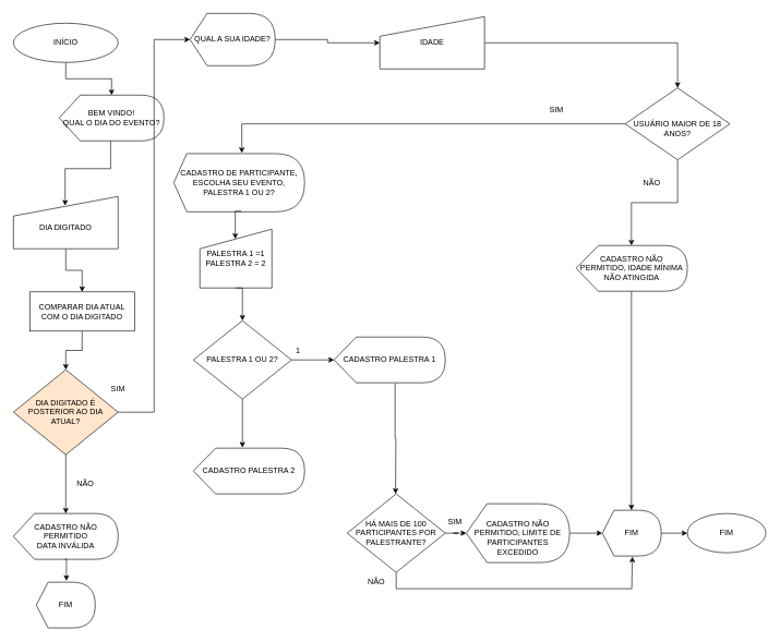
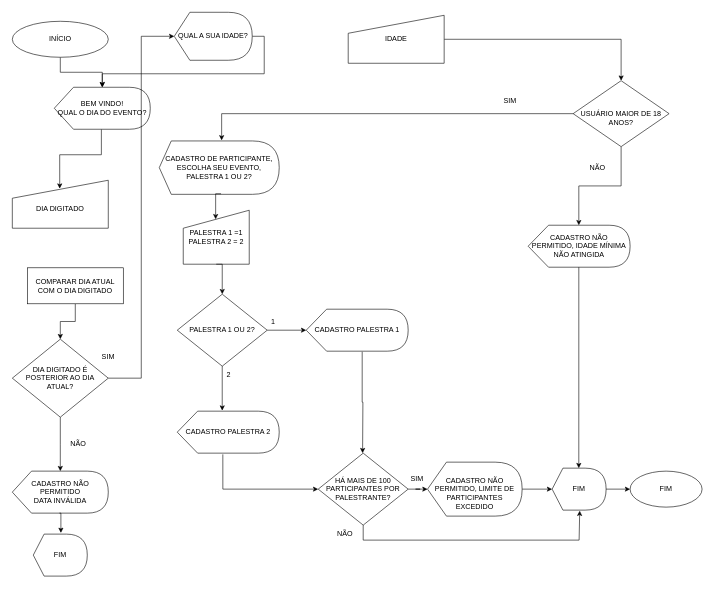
  <mxCell id="0" />
  <mxCell id="1" parent="0" />
  <mxCell id="2" style="edgeStyle=orthogonalEdgeStyle;rounded=0;orthogonalLoop=1;jettySize=auto;html=1;exitX=0.5;exitY=1;exitDx=0;exitDy=0;" parent="1" source="3" target="5" edge="1"><mxGeometry relative="1" as="geometry" /></mxCell>
  <mxCell id="3" value="INÍCIO" style="ellipse;whiteSpace=wrap;html=1;" parent="1" vertex="1"><mxGeometry x="20" y="35" width="160" height="60" as="geometry" /></mxCell>
  <mxCell id="4" style="edgeStyle=orthogonalEdgeStyle;rounded=0;orthogonalLoop=1;jettySize=auto;html=1;exitX=0;exitY=0;exitDx=78.5;exitDy=70;exitPerimeter=0;entryX=0.494;entryY=0.175;entryDx=0;entryDy=0;entryPerimeter=0;" parent="1" source="5" target="7" edge="1"><mxGeometry relative="1" as="geometry"><mxPoint x="99" y="265" as="targetPoint" /></mxGeometry></mxCell>
  <mxCell id="5" value="BEM VINDO! &lt;br&gt;QUAL O DIA DO EVENTO?" style="shape=display;whiteSpace=wrap;html=1;size=0.2;" parent="1" vertex="1"><mxGeometry x="90" y="145" width="160" height="70" as="geometry" /></mxCell>
- <mxCell id="6" value="" style="edgeStyle=orthogonalEdgeStyle;rounded=0;orthogonalLoop=1;jettySize=auto;html=1;" parent="1" source="7" target="14" edge="1"><mxGeometry relative="1" as="geometry" /></mxCell>
  <mxCell id="7" value="&lt;br&gt;DIA DIGITADO" style="shape=manualInput;whiteSpace=wrap;html=1;" parent="1" vertex="1"><mxGeometry x="20" y="300" width="160" height="80" as="geometry" /></mxCell>
  <mxCell id="8" style="edgeStyle=orthogonalEdgeStyle;rounded=0;orthogonalLoop=1;jettySize=auto;html=1;exitX=0.5;exitY=1;exitDx=0;exitDy=0;entryX=0;entryY=0;entryDx=84.5;entryDy=0;entryPerimeter=0;" parent="1" source="10" target="11" edge="1"><mxGeometry relative="1" as="geometry" /></mxCell>
  <mxCell id="9" style="edgeStyle=orthogonalEdgeStyle;rounded=0;orthogonalLoop=1;jettySize=auto;html=1;exitX=0;exitY=0.5;exitDx=0;exitDy=0;entryX=0.52;entryY=-0.011;entryDx=0;entryDy=0;entryPerimeter=0;" parent="1" source="10" target="27" edge="1"><mxGeometry relative="1" as="geometry"><mxPoint x="380" y="300" as="targetPoint" /></mxGeometry></mxCell>
  <mxCell id="10" value="&lt;br&gt;USUÁRIO MAIOR DE 18 ANOS?" style="rhombus;whiteSpace=wrap;html=1;" parent="1" vertex="1"><mxGeometry x="955" y="134" width="160" height="110" as="geometry" /></mxCell>
  <mxCell id="11" value="CADASTRO NÃO PERMITIDO, IDADE MÍNIMA NÃO ATINGIDA" style="shape=display;whiteSpace=wrap;html=1;size=0.2;" parent="1" vertex="1"><mxGeometry x="880" y="375" width="170" height="70" as="geometry" /></mxCell>
  <mxCell id="12" value="FIM" style="ellipse;whiteSpace=wrap;html=1;" parent="1" vertex="1"><mxGeometry x="1050" y="785" width="120" height="60" as="geometry" /></mxCell>
  <mxCell id="13" value="" style="edgeStyle=orthogonalEdgeStyle;rounded=0;orthogonalLoop=1;jettySize=auto;html=1;" parent="1" source="14" target="17" edge="1"><mxGeometry relative="1" as="geometry" /></mxCell>
  <mxCell id="14" value="COMPARAR DIA ATUAL COM O DIA DIGITADO" style="whiteSpace=wrap;html=1;" parent="1" vertex="1"><mxGeometry x="45" y="446" width="160" height="60" as="geometry" /></mxCell>
  <mxCell id="15" style="edgeStyle=orthogonalEdgeStyle;rounded=0;orthogonalLoop=1;jettySize=auto;html=1;exitX=0.5;exitY=1;exitDx=0;exitDy=0;" parent="1" source="17" edge="1"><mxGeometry relative="1" as="geometry"><mxPoint x="100" y="785" as="targetPoint" /></mxGeometry></mxCell>
  <mxCell id="16" style="edgeStyle=orthogonalEdgeStyle;rounded=0;orthogonalLoop=1;jettySize=auto;html=1;exitX=1;exitY=0.5;exitDx=0;exitDy=0;entryX=0;entryY=0.5;entryDx=0;entryDy=0;entryPerimeter=0;" parent="1" source="17" target="22" edge="1"><mxGeometry relative="1" as="geometry" /></mxCell>
- <mxCell id="17" value="DIA DIGITADO É POSTERIOR AO DIA ATUAL?" style="rhombus;whiteSpace=wrap;html=1;fillColor=#ffe6cc;" parent="1" vertex="1"><mxGeometry x="20" y="565" width="160" height="130" as="geometry" /></mxCell>
+ <mxCell id="17" value="DIA DIGITADO É POSTERIOR AO DIA ATUAL?" style="rhombus;whiteSpace=wrap;html=1;" parent="1" vertex="1"><mxGeometry x="20" y="565" width="160" height="130" as="geometry" /></mxCell>
  <mxCell id="18" value="SIM" style="text;html=1;strokeColor=none;fillColor=none;align=center;verticalAlign=middle;whiteSpace=wrap;rounded=0;" parent="1" vertex="1"><mxGeometry x="150" y="580" width="60" height="30" as="geometry" /></mxCell>
  <mxCell id="19" value="NÃO" style="text;html=1;strokeColor=none;fillColor=none;align=center;verticalAlign=middle;whiteSpace=wrap;rounded=0;" parent="1" vertex="1"><mxGeometry x="100" y="725" width="60" height="30" as="geometry" /></mxCell>
  <mxCell id="20" value="CADASTRO NÃO PERMITIDO&lt;br&gt;DATA INVÁLIDA" style="shape=display;whiteSpace=wrap;html=1;size=0.2;" parent="1" vertex="1"><mxGeometry x="20" y="785" width="160" height="70" as="geometry" /></mxCell>
- <mxCell id="21" style="edgeStyle=orthogonalEdgeStyle;rounded=0;orthogonalLoop=1;jettySize=auto;html=1;exitX=1;exitY=0.5;exitDx=0;exitDy=0;exitPerimeter=0;entryX=0;entryY=0.5;entryDx=0;entryDy=0;" parent="1" source="22" edge="1" target="24"><mxGeometry relative="1" as="geometry"><mxPoint x="496" y="60" as="targetPoint" /></mxGeometry></mxCell>
+ <mxCell id="21" style="edgeStyle=orthogonalEdgeStyle;rounded=0;orthogonalLoop=1;jettySize=auto;html=1;exitX=1;exitY=0.5;exitDx=0;exitDy=0;exitPerimeter=0;" parent="1" source="22" edge="1" target="5"><mxGeometry relative="1" as="geometry"><mxPoint x="496" y="60" as="targetPoint" /></mxGeometry></mxCell>
  <mxCell id="22" value="QUAL A SUA IDADE?" style="shape=display;whiteSpace=wrap;html=1;size=0.2;" parent="1" vertex="1"><mxGeometry x="290" y="20" width="130" height="80" as="geometry" /></mxCell>
  <mxCell id="23" style="edgeStyle=orthogonalEdgeStyle;rounded=0;orthogonalLoop=1;jettySize=auto;html=1;exitX=1;exitY=0.5;exitDx=0;exitDy=0;entryX=0.5;entryY=0;entryDx=0;entryDy=0;" parent="1" source="24" target="10" edge="1"><mxGeometry relative="1" as="geometry"><mxPoint x="705" y="60" as="targetPoint" /></mxGeometry></mxCell>
  <mxCell id="24" value="IDADE" style="shape=manualInput;whiteSpace=wrap;html=1;" parent="1" vertex="1"><mxGeometry x="580" y="25" width="160" height="80" as="geometry" /></mxCell>
  <mxCell id="25" value="NÃO" style="text;html=1;strokeColor=none;fillColor=none;align=center;verticalAlign=middle;whiteSpace=wrap;rounded=0;" parent="1" vertex="1"><mxGeometry x="966" y="264" width="60" height="30" as="geometry" /></mxCell>
  <mxCell id="26" value="SIM" style="text;html=1;strokeColor=none;fillColor=none;align=center;verticalAlign=middle;whiteSpace=wrap;rounded=0;" parent="1" vertex="1"><mxGeometry x="820" y="152.5" width="60" height="30" as="geometry" /></mxCell>
  <mxCell id="27" value="CADASTRO DE PARTICIPANTE, ESCOLHA SEU EVENTO, PALESTRA 1 OU 2?" style="shape=display;whiteSpace=wrap;html=1;size=0.1;" parent="1" vertex="1"><mxGeometry x="265" y="234.5" width="200" height="89" as="geometry" /></mxCell>
  <mxCell id="28" value="PALESTRA 1 =1&lt;br&gt;PALESTRA 2 = 2" style="shape=manualInput;whiteSpace=wrap;html=1;" parent="1" vertex="1"><mxGeometry x="305" y="350" width="110" height="90" as="geometry" /></mxCell>
  <mxCell id="29" style="edgeStyle=orthogonalEdgeStyle;rounded=0;orthogonalLoop=1;jettySize=auto;html=1;exitX=0.5;exitY=1;exitDx=0;exitDy=0;" parent="1" edge="1"><mxGeometry relative="1" as="geometry"><mxPoint x="513.87" y="605" as="sourcePoint" /><mxPoint x="513.87" y="605" as="targetPoint" /></mxGeometry></mxCell>
  <mxCell id="30" style="edgeStyle=orthogonalEdgeStyle;rounded=0;orthogonalLoop=1;jettySize=auto;html=1;exitX=1;exitY=0.5;exitDx=0;exitDy=0;entryX=0;entryY=0.5;entryDx=0;entryDy=0;entryPerimeter=0;" parent="1" target="36" edge="1"><mxGeometry relative="1" as="geometry"><mxPoint x="781.5" y="812.5" as="sourcePoint" /></mxGeometry></mxCell>
  <mxCell id="31" value="" style="edgeStyle=orthogonalEdgeStyle;rounded=0;orthogonalLoop=1;jettySize=auto;html=1;" edge="1" parent="1" source="32" target="36"><mxGeometry relative="1" as="geometry" /></mxCell>
  <mxCell id="32" value="HÁ MAIS DE 100 PARTICIPANTES POR PALESTRANTE?" style="rhombus;whiteSpace=wrap;html=1;" parent="1" vertex="1"><mxGeometry x="530" y="755" width="150" height="120" as="geometry" /></mxCell>
  <mxCell id="33" value="SIM" style="text;html=1;strokeColor=none;fillColor=none;align=center;verticalAlign=middle;whiteSpace=wrap;rounded=0;" parent="1" vertex="1"><mxGeometry x="665" y="783" width="60" height="30" as="geometry" /></mxCell>
  <mxCell id="34" value="NÃO" style="text;html=1;strokeColor=none;fillColor=none;align=center;verticalAlign=middle;whiteSpace=wrap;rounded=0;" parent="1" vertex="1"><mxGeometry x="545" y="875" width="60" height="30" as="geometry" /></mxCell>
  <mxCell id="35" style="edgeStyle=orthogonalEdgeStyle;rounded=0;orthogonalLoop=1;jettySize=auto;html=1;exitX=1;exitY=0.5;exitDx=0;exitDy=0;exitPerimeter=0;entryX=0;entryY=0.5;entryDx=0;entryDy=0;entryPerimeter=0;" parent="1" source="36" edge="1" target="42"><mxGeometry relative="1" as="geometry"><mxPoint x="942.25" y="815" as="targetPoint" /></mxGeometry></mxCell>
  <mxCell id="36" value="&lt;br&gt;CADASTRO NÃO PERMITIDO, LIMITE DE PARTICIPANTES EXCEDIDO" style="shape=display;whiteSpace=wrap;html=1;size=0.2;" parent="1" vertex="1"><mxGeometry x="712.25" y="770" width="157.75" height="90" as="geometry" /></mxCell>
  <mxCell id="37" value="PALESTRA 1 OU 2?" style="rhombus;whiteSpace=wrap;html=1;" vertex="1" parent="1"><mxGeometry x="295" y="490" width="150" height="120" as="geometry" /></mxCell>
  <mxCell id="38" value="1" style="text;html=1;strokeColor=none;fillColor=none;align=center;verticalAlign=middle;whiteSpace=wrap;rounded=0;" vertex="1" parent="1"><mxGeometry x="425" y="521" width="60" height="30" as="geometry" /></mxCell>
+ <mxCell id="39" value="2" style="text;html=1;strokeColor=none;fillColor=none;align=center;verticalAlign=middle;whiteSpace=wrap;rounded=0;" vertex="1" parent="1"><mxGeometry x="351" y="610" width="60" height="30" as="geometry" /></mxCell>
  <mxCell id="40" value="CADASTRO PALESTRA 1" style="shape=display;whiteSpace=wrap;html=1;size=0.2;" vertex="1" parent="1"><mxGeometry x="510" y="515" width="170" height="70" as="geometry" /></mxCell>
  <mxCell id="41" value="CADASTRO PALESTRA 2" style="shape=display;whiteSpace=wrap;html=1;size=0.2;" vertex="1" parent="1"><mxGeometry x="295" y="685" width="170" height="70" as="geometry" /></mxCell>
  <mxCell id="42" value="FIM" style="shape=display;whiteSpace=wrap;html=1;size=0.2;" vertex="1" parent="1"><mxGeometry x="920" y="780" width="90" height="70" as="geometry" /></mxCell>
  <mxCell id="43" style="edgeStyle=orthogonalEdgeStyle;rounded=0;orthogonalLoop=1;jettySize=auto;html=1;exitX=1;exitY=0.5;exitDx=0;exitDy=0;exitPerimeter=0;entryX=0;entryY=0.5;entryDx=0;entryDy=0;" edge="1" parent="1" source="42" target="12"><mxGeometry relative="1" as="geometry"><mxPoint x="1050" y="812.5" as="targetPoint" /><mxPoint x="1020" y="812.5" as="sourcePoint" /></mxGeometry></mxCell>
  <mxCell id="44" value="" style="edgeStyle=orthogonalEdgeStyle;rounded=0;orthogonalLoop=1;jettySize=auto;html=1;entryX=0.441;entryY=-0.014;entryDx=0;entryDy=0;entryPerimeter=0;" edge="1" parent="1" source="37" target="41"><mxGeometry relative="1" as="geometry"><mxPoint x="360" y="600" as="sourcePoint" /><mxPoint x="360" y="649" as="targetPoint" /></mxGeometry></mxCell>
  <mxCell id="45" style="edgeStyle=orthogonalEdgeStyle;rounded=0;orthogonalLoop=1;jettySize=auto;html=1;exitX=1;exitY=0.5;exitDx=0;exitDy=0;entryX=0;entryY=0.5;entryDx=0;entryDy=0;entryPerimeter=0;" edge="1" parent="1" source="37" target="40"><mxGeometry relative="1" as="geometry"><mxPoint x="559.63" y="549.5" as="targetPoint" /><mxPoint x="519.63" y="549.5" as="sourcePoint" /></mxGeometry></mxCell>
+ <mxCell id="46" value="" style="edgeStyle=orthogonalEdgeStyle;rounded=0;orthogonalLoop=1;jettySize=auto;html=1;entryX=0;entryY=0.5;entryDx=0;entryDy=0;exitX=0.447;exitY=1.029;exitDx=0;exitDy=0;exitPerimeter=0;" edge="1" parent="1" source="41" target="32"><mxGeometry relative="1" as="geometry"><mxPoint x="360" y="750" as="sourcePoint" /><mxPoint x="360" y="844.044" as="targetPoint" /><Array as="points"><mxPoint x="371" y="815" /></Array></mxGeometry></mxCell>
  <mxCell id="47" value="" style="edgeStyle=orthogonalEdgeStyle;rounded=0;orthogonalLoop=1;jettySize=auto;html=1;entryX=0.441;entryY=-0.014;entryDx=0;entryDy=0;entryPerimeter=0;exitX=0.549;exitY=1.014;exitDx=0;exitDy=0;exitPerimeter=0;" edge="1" parent="1" source="40"><mxGeometry relative="1" as="geometry"><mxPoint x="604" y="660.96" as="sourcePoint" /><mxPoint x="604" y="755.004" as="targetPoint" /></mxGeometry></mxCell>
  <mxCell id="48" value="" style="edgeStyle=orthogonalEdgeStyle;rounded=0;orthogonalLoop=1;jettySize=auto;html=1;exitX=1;exitY=0;exitDx=0;exitDy=0;entryX=0.511;entryY=1.014;entryDx=0;entryDy=0;entryPerimeter=0;" edge="1" parent="1" source="34" target="42"><mxGeometry relative="1" as="geometry"><mxPoint x="650" y="910" as="sourcePoint" /><mxPoint x="990" y="875" as="targetPoint" /><Array as="points"><mxPoint x="605" y="900" /><mxPoint x="965" y="900" /></Array></mxGeometry></mxCell>
  <mxCell id="49" value="" style="edgeStyle=segmentEdgeStyle;endArrow=classic;html=1;rounded=0;exitX=0.515;exitY=0.989;exitDx=0;exitDy=0;exitPerimeter=0;entryX=0.491;entryY=0.167;entryDx=0;entryDy=0;entryPerimeter=0;" edge="1" parent="1" source="27" target="28"><mxGeometry width="50" height="50" relative="1" as="geometry"><mxPoint x="267.5" y="389.5" as="sourcePoint" /><mxPoint x="370.49" y="336.51" as="targetPoint" /></mxGeometry></mxCell>
  <mxCell id="50" value="" style="edgeStyle=segmentEdgeStyle;endArrow=classic;html=1;rounded=0;exitX=0.5;exitY=1;exitDx=0;exitDy=0;entryX=0.5;entryY=0;entryDx=0;entryDy=0;" edge="1" parent="1" source="28" target="37"><mxGeometry width="50" height="50" relative="1" as="geometry"><mxPoint x="360" y="420" as="sourcePoint" /><mxPoint x="359.99" y="446.989" as="targetPoint" /></mxGeometry></mxCell>
  <mxCell id="51" value="" style="edgeStyle=segmentEdgeStyle;endArrow=classic;html=1;rounded=0;exitX=0;exitY=0;exitDx=84.5;exitDy=70;exitPerimeter=0;entryX=0.494;entryY=0;entryDx=0;entryDy=0;entryPerimeter=0;" edge="1" parent="1" source="11" target="42"><mxGeometry width="50" height="50" relative="1" as="geometry"><mxPoint x="954.25" y="440" as="sourcePoint" /><mxPoint x="954.24" y="466.989" as="targetPoint" /></mxGeometry></mxCell>
  <mxCell id="52" value="FIM" style="shape=display;whiteSpace=wrap;html=1;size=0.2;" vertex="1" parent="1"><mxGeometry x="55" y="890" width="90" height="70" as="geometry" /></mxCell>
  <mxCell id="53" style="edgeStyle=orthogonalEdgeStyle;rounded=0;orthogonalLoop=1;jettySize=auto;html=1;exitX=0;exitY=0;exitDx=78.5;exitDy=70;entryX=0.511;entryY=-0.029;entryDx=0;entryDy=0;entryPerimeter=0;exitPerimeter=0;" edge="1" parent="1" source="20" target="52"><mxGeometry relative="1" as="geometry"><mxPoint x="91" y="960" as="targetPoint" /><mxPoint x="91" y="870" as="sourcePoint" /></mxGeometry></mxCell>
